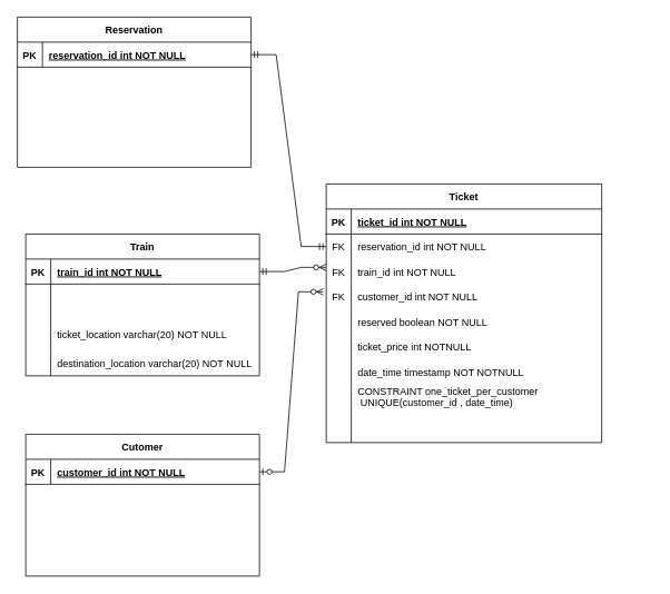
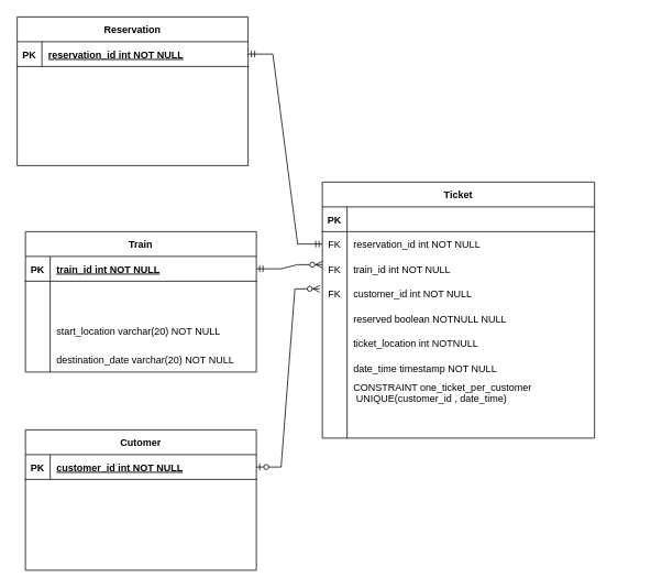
  <mxCell id="0" />
  <mxCell id="1" parent="0" />
  <mxCell id="2" value="Ticket" style="shape=table;startSize=30;container=1;collapsible=1;childLayout=tableLayout;fixedRows=1;rowLines=0;fontStyle=1;align=center;resizeLast=1;" parent="1" vertex="1"><mxGeometry x="390" y="220" width="330.0" height="310" as="geometry" /></mxCell>
  <mxCell id="3" value="" style="shape=partialRectangle;collapsible=0;dropTarget=0;pointerEvents=0;fillColor=none;points=[[0,0.5],[1,0.5]];portConstraint=eastwest;top=0;left=0;right=0;bottom=1;" parent="2" vertex="1"><mxGeometry y="30" width="330.0" height="30" as="geometry" /></mxCell>
  <mxCell id="4" value="PK" style="shape=partialRectangle;overflow=hidden;connectable=0;fillColor=none;top=0;left=0;bottom=0;right=0;fontStyle=1;" parent="3" vertex="1"><mxGeometry width="30" height="30" as="geometry"><mxRectangle width="30" height="30" as="alternateBounds" /></mxGeometry></mxCell>
- <mxCell id="5" value="ticket_id int NOT NULL" style="shape=partialRectangle;overflow=hidden;connectable=0;fillColor=none;top=0;left=0;bottom=0;right=0;align=left;spacingLeft=6;fontStyle=5;" parent="3" vertex="1"><mxGeometry x="30" width="300.0" height="30" as="geometry"><mxRectangle width="300.0" height="30" as="alternateBounds" /></mxGeometry></mxCell>
  <mxCell id="6" value="" style="shape=tableRow;horizontal=0;startSize=0;swimlaneHead=0;swimlaneBody=0;fillColor=none;collapsible=0;dropTarget=0;points=[[0,0.5],[1,0.5]];portConstraint=eastwest;top=0;left=0;right=0;bottom=0;" parent="2" vertex="1"><mxGeometry y="60" width="330.0" height="30" as="geometry" /></mxCell>
  <mxCell id="7" value="FK" style="shape=partialRectangle;connectable=0;fillColor=none;top=0;left=0;bottom=0;right=0;fontStyle=0;overflow=hidden;" parent="6" vertex="1"><mxGeometry width="30" height="30" as="geometry"><mxRectangle width="30" height="30" as="alternateBounds" /></mxGeometry></mxCell>
  <mxCell id="8" value="reservation_id int NOT NULL" style="shape=partialRectangle;connectable=0;fillColor=none;top=0;left=0;bottom=0;right=0;align=left;spacingLeft=6;fontStyle=0;overflow=hidden;" parent="6" vertex="1"><mxGeometry x="30" width="300.0" height="30" as="geometry"><mxRectangle width="300.0" height="30" as="alternateBounds" /></mxGeometry></mxCell>
  <mxCell id="9" value="" style="shape=tableRow;horizontal=0;startSize=0;swimlaneHead=0;swimlaneBody=0;fillColor=none;collapsible=0;dropTarget=0;points=[[0,0.5],[1,0.5]];portConstraint=eastwest;top=0;left=0;right=0;bottom=0;" parent="2" vertex="1"><mxGeometry y="90" width="330.0" height="30" as="geometry" /></mxCell>
  <mxCell id="10" value="FK" style="shape=partialRectangle;connectable=0;fillColor=none;top=0;left=0;bottom=0;right=0;fontStyle=0;overflow=hidden;" parent="9" vertex="1"><mxGeometry width="30" height="30" as="geometry"><mxRectangle width="30" height="30" as="alternateBounds" /></mxGeometry></mxCell>
  <mxCell id="11" value="train_id int NOT NULL" style="shape=partialRectangle;connectable=0;fillColor=none;top=0;left=0;bottom=0;right=0;align=left;spacingLeft=6;fontStyle=0;overflow=hidden;" parent="9" vertex="1"><mxGeometry x="30" width="300.0" height="30" as="geometry"><mxRectangle width="300.0" height="30" as="alternateBounds" /></mxGeometry></mxCell>
  <mxCell id="12" value="" style="shape=tableRow;horizontal=0;startSize=0;swimlaneHead=0;swimlaneBody=0;fillColor=none;collapsible=0;dropTarget=0;points=[[0,0.5],[1,0.5]];portConstraint=eastwest;top=0;left=0;right=0;bottom=0;" parent="2" vertex="1"><mxGeometry y="120" width="330.0" height="30" as="geometry" /></mxCell>
  <mxCell id="13" value="FK" style="shape=partialRectangle;connectable=0;fillColor=none;top=0;left=0;bottom=0;right=0;fontStyle=0;overflow=hidden;" parent="12" vertex="1"><mxGeometry width="30" height="30" as="geometry"><mxRectangle width="30" height="30" as="alternateBounds" /></mxGeometry></mxCell>
  <mxCell id="14" value="customer_id int NOT NULL" style="shape=partialRectangle;connectable=0;fillColor=none;top=0;left=0;bottom=0;right=0;align=left;spacingLeft=6;fontStyle=0;overflow=hidden;" parent="12" vertex="1"><mxGeometry x="30" width="300.0" height="30" as="geometry"><mxRectangle width="300.0" height="30" as="alternateBounds" /></mxGeometry></mxCell>
  <mxCell id="15" value="" style="shape=tableRow;horizontal=0;startSize=0;swimlaneHead=0;swimlaneBody=0;fillColor=none;collapsible=0;dropTarget=0;points=[[0,0.5],[1,0.5]];portConstraint=eastwest;top=0;left=0;right=0;bottom=0;" vertex="1" parent="2"><mxGeometry y="150" width="330.0" height="30" as="geometry" /></mxCell>
  <mxCell id="16" value="" style="shape=partialRectangle;connectable=0;fillColor=none;top=0;left=0;bottom=0;right=0;editable=1;overflow=hidden;" vertex="1" parent="15"><mxGeometry width="30" height="30" as="geometry"><mxRectangle width="30" height="30" as="alternateBounds" /></mxGeometry></mxCell>
- <mxCell id="17" value="reserved boolean NOT NULL" style="shape=partialRectangle;connectable=0;fillColor=none;top=0;left=0;bottom=0;right=0;align=left;spacingLeft=6;overflow=hidden;" vertex="1" parent="15"><mxGeometry x="30" width="300.0" height="30" as="geometry"><mxRectangle width="300.0" height="30" as="alternateBounds" /></mxGeometry></mxCell>
+ <mxCell id="17" value="reserved boolean NOTNULL NULL" style="shape=partialRectangle;connectable=0;fillColor=none;top=0;left=0;bottom=0;right=0;align=left;spacingLeft=6;overflow=hidden;" vertex="1" parent="15"><mxGeometry x="30" width="300.0" height="30" as="geometry"><mxRectangle width="300.0" height="30" as="alternateBounds" /></mxGeometry></mxCell>
  <mxCell id="18" value="" style="shape=tableRow;horizontal=0;startSize=0;swimlaneHead=0;swimlaneBody=0;fillColor=none;collapsible=0;dropTarget=0;points=[[0,0.5],[1,0.5]];portConstraint=eastwest;top=0;left=0;right=0;bottom=0;" parent="2" vertex="1"><mxGeometry y="180" width="330.0" height="30" as="geometry" /></mxCell>
  <mxCell id="19" value="" style="shape=partialRectangle;connectable=0;fillColor=none;top=0;left=0;bottom=0;right=0;editable=1;overflow=hidden;" parent="18" vertex="1"><mxGeometry width="30" height="30" as="geometry"><mxRectangle width="30" height="30" as="alternateBounds" /></mxGeometry></mxCell>
- <mxCell id="20" value="ticket_price int NOTNULL" style="shape=partialRectangle;connectable=0;fillColor=none;top=0;left=0;bottom=0;right=0;align=left;spacingLeft=6;overflow=hidden;" parent="18" vertex="1"><mxGeometry x="30" width="300.0" height="30" as="geometry"><mxRectangle width="300.0" height="30" as="alternateBounds" /></mxGeometry></mxCell>
+ <mxCell id="20" value="ticket_location int NOTNULL" style="shape=partialRectangle;connectable=0;fillColor=none;top=0;left=0;bottom=0;right=0;align=left;spacingLeft=6;overflow=hidden;" parent="18" vertex="1"><mxGeometry x="30" width="300.0" height="30" as="geometry"><mxRectangle width="300.0" height="30" as="alternateBounds" /></mxGeometry></mxCell>
  <mxCell id="21" value="" style="shape=tableRow;horizontal=0;startSize=0;swimlaneHead=0;swimlaneBody=0;fillColor=none;collapsible=0;dropTarget=0;points=[[0,0.5],[1,0.5]];portConstraint=eastwest;top=0;left=0;right=0;bottom=0;" parent="2" vertex="1"><mxGeometry y="210" width="330.0" height="30" as="geometry" /></mxCell>
  <mxCell id="22" value="" style="shape=partialRectangle;connectable=0;fillColor=none;top=0;left=0;bottom=0;right=0;editable=1;overflow=hidden;" parent="21" vertex="1"><mxGeometry width="30" height="30" as="geometry"><mxRectangle width="30" height="30" as="alternateBounds" /></mxGeometry></mxCell>
- <mxCell id="23" value="date_time timestamp NOT NOTNULL" style="shape=partialRectangle;connectable=0;fillColor=none;top=0;left=0;bottom=0;right=0;align=left;spacingLeft=6;overflow=hidden;" parent="21" vertex="1"><mxGeometry x="30" width="300.0" height="30" as="geometry"><mxRectangle width="300.0" height="30" as="alternateBounds" /></mxGeometry></mxCell>
+ <mxCell id="23" value="date_time timestamp NOT NULL" style="shape=partialRectangle;connectable=0;fillColor=none;top=0;left=0;bottom=0;right=0;align=left;spacingLeft=6;overflow=hidden;" parent="21" vertex="1"><mxGeometry x="30" width="300.0" height="30" as="geometry"><mxRectangle width="300.0" height="30" as="alternateBounds" /></mxGeometry></mxCell>
  <mxCell id="24" value="" style="shape=tableRow;horizontal=0;startSize=0;swimlaneHead=0;swimlaneBody=0;fillColor=none;collapsible=0;dropTarget=0;points=[[0,0.5],[1,0.5]];portConstraint=eastwest;top=0;left=0;right=0;bottom=0;" parent="2" vertex="1"><mxGeometry y="240" width="330.0" height="30" as="geometry" /></mxCell>
  <mxCell id="25" value="" style="shape=partialRectangle;connectable=0;fillColor=none;top=0;left=0;bottom=0;right=0;editable=1;overflow=hidden;" parent="24" vertex="1"><mxGeometry width="30" height="30" as="geometry"><mxRectangle width="30" height="30" as="alternateBounds" /></mxGeometry></mxCell>
  <mxCell id="26" value="CONSTRAINT one_ticket_per_customer&#10; UNIQUE(customer_id , date_time)" style="shape=partialRectangle;connectable=0;fillColor=none;top=0;left=0;bottom=0;right=0;align=left;spacingLeft=6;overflow=hidden;" parent="24" vertex="1"><mxGeometry x="30" width="300.0" height="30" as="geometry"><mxRectangle width="300.0" height="30" as="alternateBounds" /></mxGeometry></mxCell>
  <mxCell id="27" value="" style="shape=partialRectangle;collapsible=0;dropTarget=0;pointerEvents=0;fillColor=none;points=[[0,0.5],[1,0.5]];portConstraint=eastwest;top=0;left=0;right=0;bottom=0;" parent="2" vertex="1"><mxGeometry y="270" width="330.0" height="40" as="geometry" /></mxCell>
  <mxCell id="28" value="" style="shape=partialRectangle;overflow=hidden;connectable=0;fillColor=none;top=0;left=0;bottom=0;right=0;" parent="27" vertex="1"><mxGeometry width="30" height="40" as="geometry"><mxRectangle width="30" height="40" as="alternateBounds" /></mxGeometry></mxCell>
  <mxCell id="29" value="" style="shape=partialRectangle;overflow=hidden;connectable=0;fillColor=none;top=0;left=0;bottom=0;right=0;align=left;spacingLeft=6;" parent="27" vertex="1"><mxGeometry x="30" width="300.0" height="40" as="geometry"><mxRectangle width="300.0" height="40" as="alternateBounds" /></mxGeometry></mxCell>
  <mxCell id="30" value="Cutomer" style="shape=table;startSize=30;container=1;collapsible=1;childLayout=tableLayout;fixedRows=1;rowLines=0;fontStyle=1;align=center;resizeLast=1;" parent="1" vertex="1"><mxGeometry x="30" y="520" width="280" height="170" as="geometry" /></mxCell>
  <mxCell id="31" value="" style="shape=partialRectangle;collapsible=0;dropTarget=0;pointerEvents=0;fillColor=none;points=[[0,0.5],[1,0.5]];portConstraint=eastwest;top=0;left=0;right=0;bottom=1;" parent="30" vertex="1"><mxGeometry y="30" width="280" height="30" as="geometry" /></mxCell>
  <mxCell id="32" value="PK" style="shape=partialRectangle;overflow=hidden;connectable=0;fillColor=none;top=0;left=0;bottom=0;right=0;fontStyle=1;" parent="31" vertex="1"><mxGeometry width="30" height="30" as="geometry"><mxRectangle width="30" height="30" as="alternateBounds" /></mxGeometry></mxCell>
  <mxCell id="33" value="customer_id int NOT NULL " style="shape=partialRectangle;overflow=hidden;connectable=0;fillColor=none;top=0;left=0;bottom=0;right=0;align=left;spacingLeft=6;fontStyle=5;" parent="31" vertex="1"><mxGeometry x="30" width="250" height="30" as="geometry"><mxRectangle width="250" height="30" as="alternateBounds" /></mxGeometry></mxCell>
  <mxCell id="34" value="" style="shape=partialRectangle;collapsible=0;dropTarget=0;pointerEvents=0;fillColor=none;points=[[0,0.5],[1,0.5]];portConstraint=eastwest;top=0;left=0;right=0;bottom=0;" parent="30" vertex="1"><mxGeometry y="60" width="280" height="110" as="geometry" /></mxCell>
  <mxCell id="35" value="" style="shape=partialRectangle;overflow=hidden;connectable=0;fillColor=none;top=0;left=0;bottom=0;right=0;" parent="34" vertex="1"><mxGeometry width="30" height="110" as="geometry"><mxRectangle width="30" height="110" as="alternateBounds" /></mxGeometry></mxCell>
  <mxCell id="36" value="Reservation" style="shape=table;startSize=30;container=1;collapsible=1;childLayout=tableLayout;fixedRows=1;rowLines=0;fontStyle=1;align=center;resizeLast=1;" parent="1" vertex="1"><mxGeometry x="20" y="20" width="280" height="180" as="geometry" /></mxCell>
  <mxCell id="37" value="" style="shape=partialRectangle;collapsible=0;dropTarget=0;pointerEvents=0;fillColor=none;points=[[0,0.5],[1,0.5]];portConstraint=eastwest;top=0;left=0;right=0;bottom=1;" parent="36" vertex="1"><mxGeometry y="30" width="280" height="30" as="geometry" /></mxCell>
  <mxCell id="38" value="PK" style="shape=partialRectangle;overflow=hidden;connectable=0;fillColor=none;top=0;left=0;bottom=0;right=0;fontStyle=1;" parent="37" vertex="1"><mxGeometry width="30" height="30" as="geometry"><mxRectangle width="30" height="30" as="alternateBounds" /></mxGeometry></mxCell>
  <mxCell id="39" value="reservation_id int NOT NULL" style="shape=partialRectangle;overflow=hidden;connectable=0;fillColor=none;top=0;left=0;bottom=0;right=0;align=left;spacingLeft=6;fontStyle=5;" parent="37" vertex="1"><mxGeometry x="30" width="250" height="30" as="geometry"><mxRectangle width="250" height="30" as="alternateBounds" /></mxGeometry></mxCell>
  <mxCell id="40" value="" style="shape=partialRectangle;collapsible=0;dropTarget=0;pointerEvents=0;fillColor=none;points=[[0,0.5],[1,0.5]];portConstraint=eastwest;top=0;left=0;right=0;bottom=0;" parent="36" vertex="1"><mxGeometry y="60" width="280" height="120" as="geometry" /></mxCell>
  <mxCell id="41" value="" style="shape=partialRectangle;overflow=hidden;connectable=0;fillColor=none;top=0;left=0;bottom=0;right=0;" parent="40" vertex="1"><mxGeometry width="30" height="120" as="geometry"><mxRectangle width="30" height="120" as="alternateBounds" /></mxGeometry></mxCell>
  <mxCell id="42" value="Train" style="shape=table;startSize=30;container=1;collapsible=1;childLayout=tableLayout;fixedRows=1;rowLines=0;fontStyle=1;align=center;resizeLast=1;" parent="1" vertex="1"><mxGeometry x="30" y="280" width="280" height="170" as="geometry" /></mxCell>
  <mxCell id="43" value="" style="shape=partialRectangle;collapsible=0;dropTarget=0;pointerEvents=0;fillColor=none;points=[[0,0.5],[1,0.5]];portConstraint=eastwest;top=0;left=0;right=0;bottom=1;" parent="42" vertex="1"><mxGeometry y="30" width="280" height="30" as="geometry" /></mxCell>
  <mxCell id="44" value="PK" style="shape=partialRectangle;overflow=hidden;connectable=0;fillColor=none;top=0;left=0;bottom=0;right=0;fontStyle=1;" parent="43" vertex="1"><mxGeometry width="30" height="30" as="geometry"><mxRectangle width="30" height="30" as="alternateBounds" /></mxGeometry></mxCell>
  <mxCell id="45" value="train_id int NOT NULL " style="shape=partialRectangle;overflow=hidden;connectable=0;fillColor=none;top=0;left=0;bottom=0;right=0;align=left;spacingLeft=6;fontStyle=5;" parent="43" vertex="1"><mxGeometry x="30" width="250" height="30" as="geometry"><mxRectangle width="250" height="30" as="alternateBounds" /></mxGeometry></mxCell>
  <mxCell id="46" value="" style="shape=partialRectangle;collapsible=0;dropTarget=0;pointerEvents=0;fillColor=none;points=[[0,0.5],[1,0.5]];portConstraint=eastwest;top=0;left=0;right=0;bottom=0;" parent="42" vertex="1"><mxGeometry y="60" width="280" height="40" as="geometry" /></mxCell>
  <mxCell id="47" value="" style="shape=partialRectangle;overflow=hidden;connectable=0;fillColor=none;top=0;left=0;bottom=0;right=0;" parent="46" vertex="1"><mxGeometry width="30" height="40" as="geometry"><mxRectangle width="30" height="40" as="alternateBounds" /></mxGeometry></mxCell>
  <mxCell id="48" value="" style="shape=tableRow;horizontal=0;startSize=0;swimlaneHead=0;swimlaneBody=0;fillColor=none;collapsible=0;dropTarget=0;points=[[0,0.5],[1,0.5]];portConstraint=eastwest;top=0;left=0;right=0;bottom=0;" parent="42" vertex="1"><mxGeometry y="100" width="280" height="40" as="geometry" /></mxCell>
  <mxCell id="49" value="" style="shape=partialRectangle;connectable=0;fillColor=none;top=0;left=0;bottom=0;right=0;editable=1;overflow=hidden;" parent="48" vertex="1"><mxGeometry width="30" height="40" as="geometry"><mxRectangle width="30" height="40" as="alternateBounds" /></mxGeometry></mxCell>
- <mxCell id="50" value="ticket_location varchar(20) NOT NULL" style="shape=partialRectangle;connectable=0;fillColor=none;top=0;left=0;bottom=0;right=0;align=left;spacingLeft=6;overflow=hidden;" parent="48" vertex="1"><mxGeometry x="30" width="250" height="40" as="geometry"><mxRectangle width="250" height="40" as="alternateBounds" /></mxGeometry></mxCell>
+ <mxCell id="50" value="start_location varchar(20) NOT NULL" style="shape=partialRectangle;connectable=0;fillColor=none;top=0;left=0;bottom=0;right=0;align=left;spacingLeft=6;overflow=hidden;" parent="48" vertex="1"><mxGeometry x="30" width="250" height="40" as="geometry"><mxRectangle width="250" height="40" as="alternateBounds" /></mxGeometry></mxCell>
  <mxCell id="51" value="" style="shape=tableRow;horizontal=0;startSize=0;swimlaneHead=0;swimlaneBody=0;fillColor=none;collapsible=0;dropTarget=0;points=[[0,0.5],[1,0.5]];portConstraint=eastwest;top=0;left=0;right=0;bottom=0;" parent="42" vertex="1"><mxGeometry y="140" width="280" height="30" as="geometry" /></mxCell>
  <mxCell id="52" value="" style="shape=partialRectangle;connectable=0;fillColor=none;top=0;left=0;bottom=0;right=0;editable=1;overflow=hidden;" parent="51" vertex="1"><mxGeometry width="30" height="30" as="geometry"><mxRectangle width="30" height="30" as="alternateBounds" /></mxGeometry></mxCell>
- <mxCell id="53" value="destination_location varchar(20) NOT NULL" style="shape=partialRectangle;connectable=0;fillColor=none;top=0;left=0;bottom=0;right=0;align=left;spacingLeft=6;overflow=hidden;" parent="51" vertex="1"><mxGeometry x="30" width="250" height="30" as="geometry"><mxRectangle width="250" height="30" as="alternateBounds" /></mxGeometry></mxCell>
+ <mxCell id="53" value="destination_date varchar(20) NOT NULL" style="shape=partialRectangle;connectable=0;fillColor=none;top=0;left=0;bottom=0;right=0;align=left;spacingLeft=6;overflow=hidden;" parent="51" vertex="1"><mxGeometry x="30" width="250" height="30" as="geometry"><mxRectangle width="250" height="30" as="alternateBounds" /></mxGeometry></mxCell>
  <mxCell id="54" value="" style="shape=partialRectangle;collapsible=0;dropTarget=0;pointerEvents=0;fillColor=none;points=[[0,0.5],[1,0.5]];portConstraint=eastwest;top=0;left=0;right=0;bottom=0;" parent="1" vertex="1"><mxGeometry x="490" y="40" width="290" height="30" as="geometry" /></mxCell>
  <mxCell id="55" value="" style="edgeStyle=entityRelationEdgeStyle;fontSize=12;html=1;endArrow=ERmandOne;startArrow=ERmandOne;rounded=0;entryX=0;entryY=0.5;entryDx=0;entryDy=0;" parent="1" source="37" target="6" edge="1"><mxGeometry width="100" height="100" relative="1" as="geometry"><mxPoint x="290" y="340" as="sourcePoint" /><mxPoint x="390" y="240" as="targetPoint" /></mxGeometry></mxCell>
  <mxCell id="56" value="" style="edgeStyle=entityRelationEdgeStyle;fontSize=12;html=1;endArrow=ERzeroToMany;startArrow=ERmandOne;rounded=0;exitX=1;exitY=0.5;exitDx=0;exitDy=0;entryX=0;entryY=0.333;entryDx=0;entryDy=0;entryPerimeter=0;" parent="1" source="43" target="9" edge="1"><mxGeometry width="100" height="100" relative="1" as="geometry"><mxPoint x="290" y="340" as="sourcePoint" /><mxPoint x="390" y="240" as="targetPoint" /></mxGeometry></mxCell>
  <mxCell id="57" value="" style="edgeStyle=entityRelationEdgeStyle;fontSize=12;html=1;endArrow=ERzeroToMany;startArrow=ERzeroToOne;rounded=0;exitX=1;exitY=0.5;exitDx=0;exitDy=0;entryX=-0.01;entryY=0.309;entryDx=0;entryDy=0;entryPerimeter=0;" parent="1" source="31" target="12" edge="1"><mxGeometry width="100" height="100" relative="1" as="geometry"><mxPoint x="290" y="380" as="sourcePoint" /><mxPoint x="390" y="280" as="targetPoint" /></mxGeometry></mxCell>
